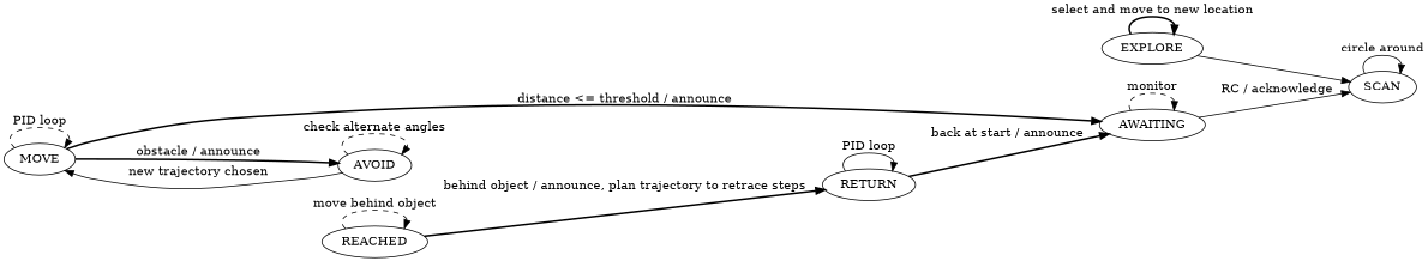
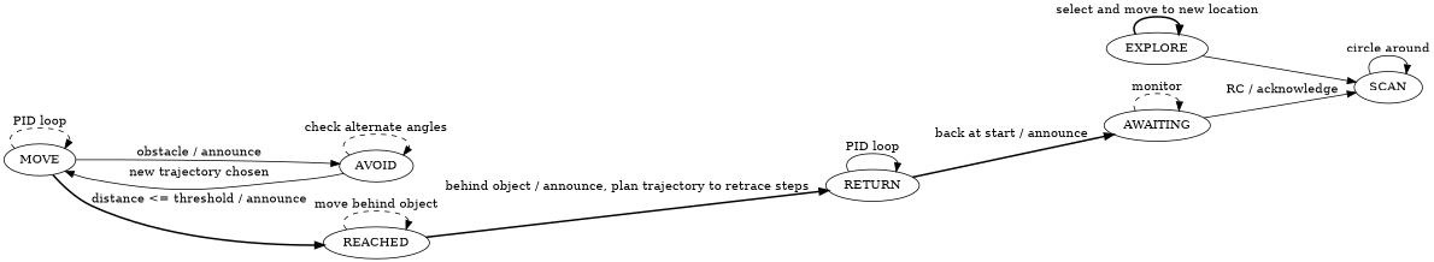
  digraph {
    rankdir=LR
    edge [style=solid]
    AWAITING
    SCAN
    MOVE
    AVOID
    REACHED
    EXPLORE
    RETURN
    AWAITING -> AWAITING [label=monitor style=dashed]
    AWAITING -> SCAN [label="RC / acknowledge"]
    SCAN -> SCAN [label="circle around"]
    MOVE -> MOVE [label="PID loop" style=dashed]
-   MOVE -> AVOID [label="obstacle / announce" style=bold]
-   MOVE -> AWAITING [label="distance <= threshold / announce" style=bold]
+   MOVE -> AVOID [label="obstacle / announce"]
+   MOVE -> REACHED [label="distance <= threshold / announce" style=bold]
    AVOID -> MOVE [label="new trajectory chosen"]
    AVOID -> AVOID [label="check alternate angles" style=dashed]
    REACHED -> REACHED [label="move behind object" style=dashed]
    REACHED -> RETURN [label="behind object / announce, plan trajectory to retrace steps" style=bold]
    EXPLORE -> SCAN
    EXPLORE -> EXPLORE [label="select and move to new location" style=bold]
    RETURN -> AWAITING [label="back at start / announce" style=bold]
    RETURN -> RETURN [label="PID loop"]
  }
